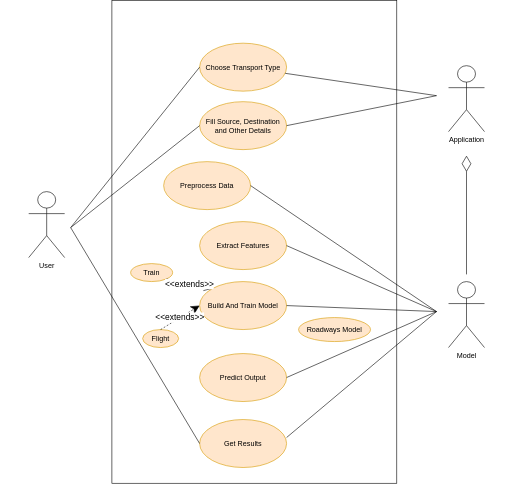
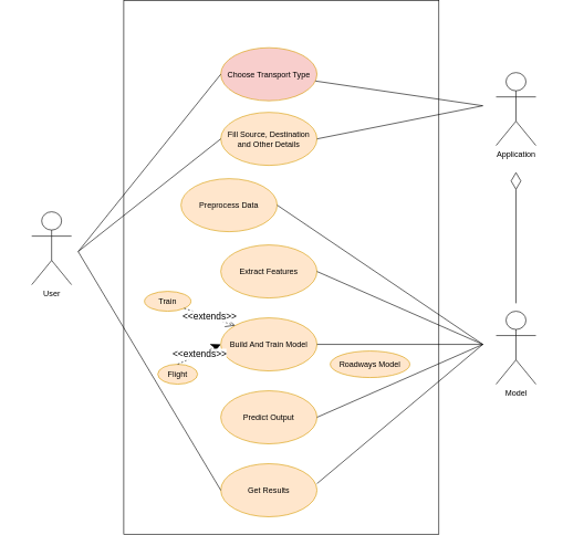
  <mxCell id="0" />
  <mxCell id="1" parent="0" />
  <mxCell id="2" value="" style="rounded=0;whiteSpace=wrap;html=1;rotation=90;fillColor=none;" vertex="1" parent="1"><mxGeometry x="20.75" y="114.25" width="805" height="475" as="geometry" /></mxCell>
- <mxCell id="3" value="Choose Transport Type" style="ellipse;whiteSpace=wrap;html=1;fillColor=#ffe6cc;strokeColor=#d79b00;" vertex="1" parent="1"><mxGeometry x="332" y="20.5" width="145" height="80" as="geometry" /></mxCell>
+ <mxCell id="3" value="Choose Transport Type" style="ellipse;whiteSpace=wrap;html=1;fillColor=#f8cecc;strokeColor=#d79b00;" vertex="1" parent="1"><mxGeometry x="332" y="20.5" width="145" height="80" as="geometry" /></mxCell>
  <mxCell id="4" value="Fill Source, Destination and Other Details" style="ellipse;whiteSpace=wrap;html=1;fillColor=#ffe6cc;strokeColor=#d79b00;" vertex="1" parent="1"><mxGeometry x="332" y="118" width="145" height="80" as="geometry" /></mxCell>
  <mxCell id="5" value="Preprocess Data" style="ellipse;whiteSpace=wrap;html=1;fillColor=#ffe6cc;strokeColor=#d79b00;" vertex="1" parent="1"><mxGeometry x="272" y="218" width="145" height="80" as="geometry" /></mxCell>
  <mxCell id="6" value="Extract Features" style="ellipse;whiteSpace=wrap;html=1;fillColor=#ffe6cc;strokeColor=#d79b00;" vertex="1" parent="1"><mxGeometry x="332" y="318" width="145" height="80" as="geometry" /></mxCell>
- <mxCell id="7" value="Build And Train Model" style="ellipse;whiteSpace=wrap;html=1;fillColor=#ffe6cc;strokeColor=#d79b00;" vertex="1" parent="1"><mxGeometry x="332" y="418" width="145" height="80" as="geometry" /></mxCell>
+ <mxCell id="7" value="Build And Train Model" style="ellipse;whiteSpace=wrap;html=1;fillColor=#ffe6cc;strokeColor=#d79b00;" vertex="1" parent="1"><mxGeometry x="332" y="428" width="145" height="80" as="geometry" /></mxCell>
  <mxCell id="8" value="Predict Output" style="ellipse;whiteSpace=wrap;html=1;fillColor=#ffe6cc;strokeColor=#d79b00;" vertex="1" parent="1"><mxGeometry x="332" y="538" width="145" height="80" as="geometry" /></mxCell>
  <mxCell id="9" value="Get Results" style="ellipse;whiteSpace=wrap;html=1;fillColor=#ffe6cc;strokeColor=#d79b00;" vertex="1" parent="1"><mxGeometry x="332" y="648" width="145" height="80" as="geometry" /></mxCell>
  <mxCell id="10" value="Roadways Model" style="ellipse;whiteSpace=wrap;html=1;fillColor=#ffe6cc;strokeColor=#d79b00;" vertex="1" parent="1"><mxGeometry x="497" y="478" width="120" height="40" as="geometry" /></mxCell>
  <mxCell id="11" value="Train" style="ellipse;whiteSpace=wrap;html=1;fillColor=#ffe6cc;strokeColor=#d79b00;" vertex="1" parent="1"><mxGeometry x="217" y="388" width="70" height="30" as="geometry" /></mxCell>
  <mxCell id="12" value="Flight" style="ellipse;whiteSpace=wrap;html=1;fillColor=#ffe6cc;strokeColor=#d79b00;" vertex="1" parent="1"><mxGeometry x="237" y="498" width="60" height="30" as="geometry" /></mxCell>
  <mxCell id="13" value="User" style="shape=umlActor;verticalLabelPosition=bottom;verticalAlign=top;html=1;outlineConnect=0;" vertex="1" parent="1"><mxGeometry x="47" y="268" width="60" height="110" as="geometry" /></mxCell>
  <mxCell id="14" value="Application" style="shape=umlActor;verticalLabelPosition=bottom;verticalAlign=top;html=1;outlineConnect=0;" vertex="1" parent="1"><mxGeometry x="747" y="58" width="60" height="110" as="geometry" /></mxCell>
  <mxCell id="15" value="Model" style="shape=umlActor;verticalLabelPosition=bottom;verticalAlign=top;html=1;outlineConnect=0;" vertex="1" parent="1"><mxGeometry x="747" y="418" width="60" height="110" as="geometry" /></mxCell>
  <mxCell id="16" value="" style="endArrow=none;html=1;rounded=0;entryX=0;entryY=0.5;entryDx=0;entryDy=0;" edge="1" parent="1" target="3"><mxGeometry width="50" height="50" relative="1" as="geometry"><mxPoint x="117" y="328" as="sourcePoint" /><mxPoint x="57" y="108" as="targetPoint" /></mxGeometry></mxCell>
  <mxCell id="17" value="" style="endArrow=none;html=1;rounded=0;entryX=0;entryY=0.5;entryDx=0;entryDy=0;" edge="1" parent="1" target="4"><mxGeometry width="50" height="50" relative="1" as="geometry"><mxPoint x="117" y="328" as="sourcePoint" /><mxPoint x="227" y="268" as="targetPoint" /></mxGeometry></mxCell>
  <mxCell id="18" value="" style="endArrow=none;html=1;rounded=0;entryX=0;entryY=0.5;entryDx=0;entryDy=0;" edge="1" parent="1" target="9"><mxGeometry width="50" height="50" relative="1" as="geometry"><mxPoint x="117" y="328" as="sourcePoint" /><mxPoint x="217" y="398" as="targetPoint" /></mxGeometry></mxCell>
  <mxCell id="19" value="" style="endArrow=none;html=1;rounded=0;" edge="1" parent="1" source="3"><mxGeometry width="50" height="50" relative="1" as="geometry"><mxPoint x="707" y="58" as="sourcePoint" /><mxPoint x="727" y="108" as="targetPoint" /></mxGeometry></mxCell>
  <mxCell id="20" value="" style="endArrow=none;html=1;rounded=0;exitX=1;exitY=0.5;exitDx=0;exitDy=0;" edge="1" parent="1" source="4"><mxGeometry width="50" height="50" relative="1" as="geometry"><mxPoint x="567" y="178" as="sourcePoint" /><mxPoint x="727" y="108" as="targetPoint" /></mxGeometry></mxCell>
  <mxCell id="21" value="" style="endArrow=none;html=1;rounded=0;exitX=1;exitY=0.5;exitDx=0;exitDy=0;" edge="1" parent="1" source="5"><mxGeometry width="50" height="50" relative="1" as="geometry"><mxPoint x="557" y="358" as="sourcePoint" /><mxPoint x="727" y="468" as="targetPoint" /></mxGeometry></mxCell>
  <mxCell id="22" value="" style="endArrow=none;html=1;rounded=0;exitX=1;exitY=0.5;exitDx=0;exitDy=0;" edge="1" parent="1" source="6"><mxGeometry width="50" height="50" relative="1" as="geometry"><mxPoint x="537" y="438" as="sourcePoint" /><mxPoint x="727" y="468" as="targetPoint" /></mxGeometry></mxCell>
  <mxCell id="23" value="" style="endArrow=none;html=1;rounded=0;exitX=1;exitY=0.5;exitDx=0;exitDy=0;" edge="1" parent="1" source="7"><mxGeometry width="50" height="50" relative="1" as="geometry"><mxPoint x="627" y="558" as="sourcePoint" /><mxPoint x="727" y="468" as="targetPoint" /></mxGeometry></mxCell>
  <mxCell id="24" value="" style="endArrow=none;html=1;rounded=0;exitX=1;exitY=0.5;exitDx=0;exitDy=0;" edge="1" parent="1" source="8"><mxGeometry width="50" height="50" relative="1" as="geometry"><mxPoint x="617" y="588" as="sourcePoint" /><mxPoint x="727" y="468" as="targetPoint" /></mxGeometry></mxCell>
  <mxCell id="25" value="" style="endArrow=none;html=1;rounded=0;exitX=1;exitY=0.375;exitDx=0;exitDy=0;exitPerimeter=0;" edge="1" parent="1" source="9"><mxGeometry width="50" height="50" relative="1" as="geometry"><mxPoint x="487" y="588" as="sourcePoint" /><mxPoint x="727" y="468" as="targetPoint" /></mxGeometry></mxCell>
  <mxCell id="26" value="" style="endArrow=diamondThin;endFill=0;endSize=24;html=1;rounded=0;" edge="1" parent="1"><mxGeometry width="160" relative="1" as="geometry"><mxPoint x="777" y="406" as="sourcePoint" /><mxPoint x="777" y="208" as="targetPoint" /></mxGeometry></mxCell>
  <mxCell id="27" value="&lt;font style=&quot;font-size: 14px;&quot;&gt;&amp;lt;&amp;lt;extends&amp;gt;&amp;gt;&lt;/font&gt;" style="endArrow=open;endSize=12;dashed=1;html=1;rounded=0;exitX=1;exitY=1;exitDx=0;exitDy=0;entryX=0;entryY=0;entryDx=0;entryDy=0;" edge="1" parent="1" source="11" target="7"><mxGeometry width="160" relative="1" as="geometry"><mxPoint x="227" y="378" as="sourcePoint" /><mxPoint x="337" y="378" as="targetPoint" /></mxGeometry></mxCell>
  <mxCell id="28" value="&lt;font style=&quot;font-size: 14px;&quot;&gt;&amp;lt;&amp;lt;extends&amp;gt;&amp;gt;&lt;/font&gt;" style="endArrow=classic;endSize=12;dashed=1;html=1;rounded=0;entryX=0;entryY=0.5;entryDx=0;entryDy=0;exitX=0.5;exitY=0;exitDx=0;exitDy=0;" edge="1" parent="1" source="12" target="7"><mxGeometry width="160" relative="1" as="geometry"><mxPoint x="287" y="414" as="sourcePoint" /><mxPoint x="363" y="450" as="targetPoint" /></mxGeometry></mxCell>
